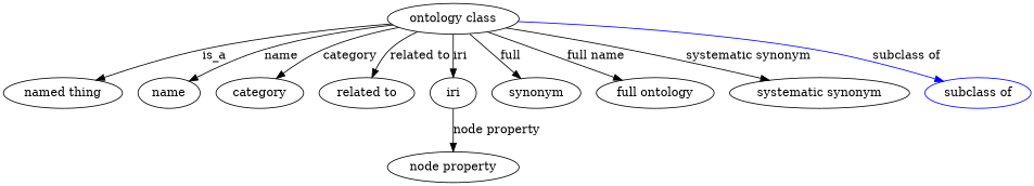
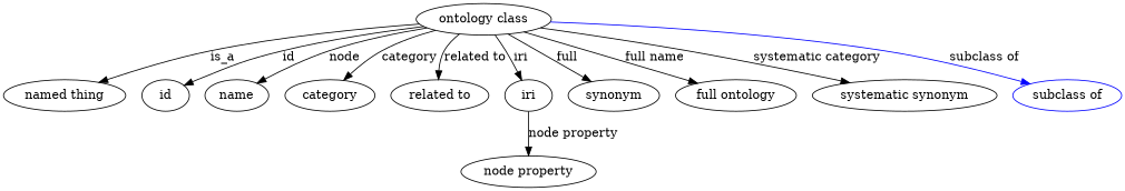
  digraph {
    node [color=black]
    edge [color=black style=solid]
    n1 [height=0.5 label="ontology class" width=1.6931 color=""]
    "named thing" [height=0.5 width=1.5019 color=""]
+   id [height=0.5 width=0.75]
    name [height=0.5 width=0.75]
    category [height=0.5 width=0.75]
    "related to" [height=0.5 width=0.75]
    iri [height=0.5 width=0.75]
    synonym [height=0.5 width=0.75]
    n9 [height=0.5 label="full ontology" width=0.75]
    "systematic synonym" [height=0.5 width=0.75]
    "subclass of" [color=blue height=0.5 width=0.75]
    "node property" [height=0.5 width=0.75]
    n1 -> "named thing" [label=is_a color="" style=""]
-   n1 -> name [label=name]
+   n1 -> id [label=id]
+   n1 -> name [label="node"]
    n1 -> category [label=category]
    n1 -> "related to" [label="related to"]
    n1 -> iri [label=iri]
    n1 -> synonym [label=full]
    n1 -> n9 [label="full name"]
-   n1 -> "systematic synonym" [label="systematic synonym"]
+   n1 -> "systematic synonym" [label="systematic category"]
    n1 -> "subclass of" [color=blue label="subclass of"]
    iri -> "node property" [label="node property"]
  }
